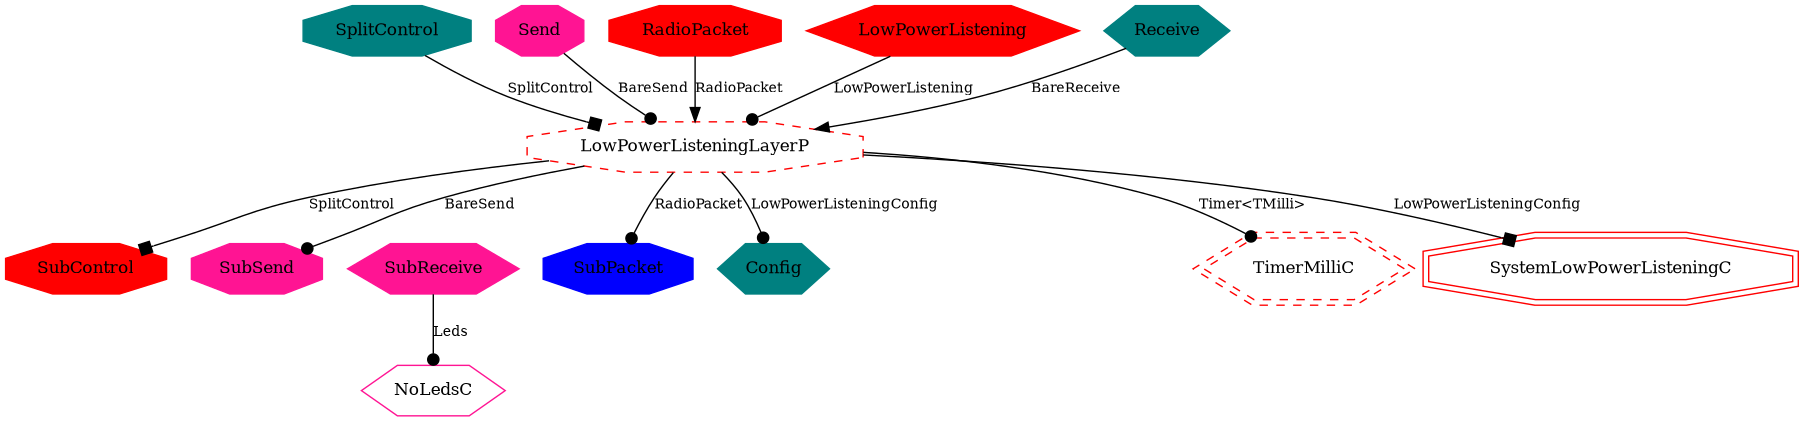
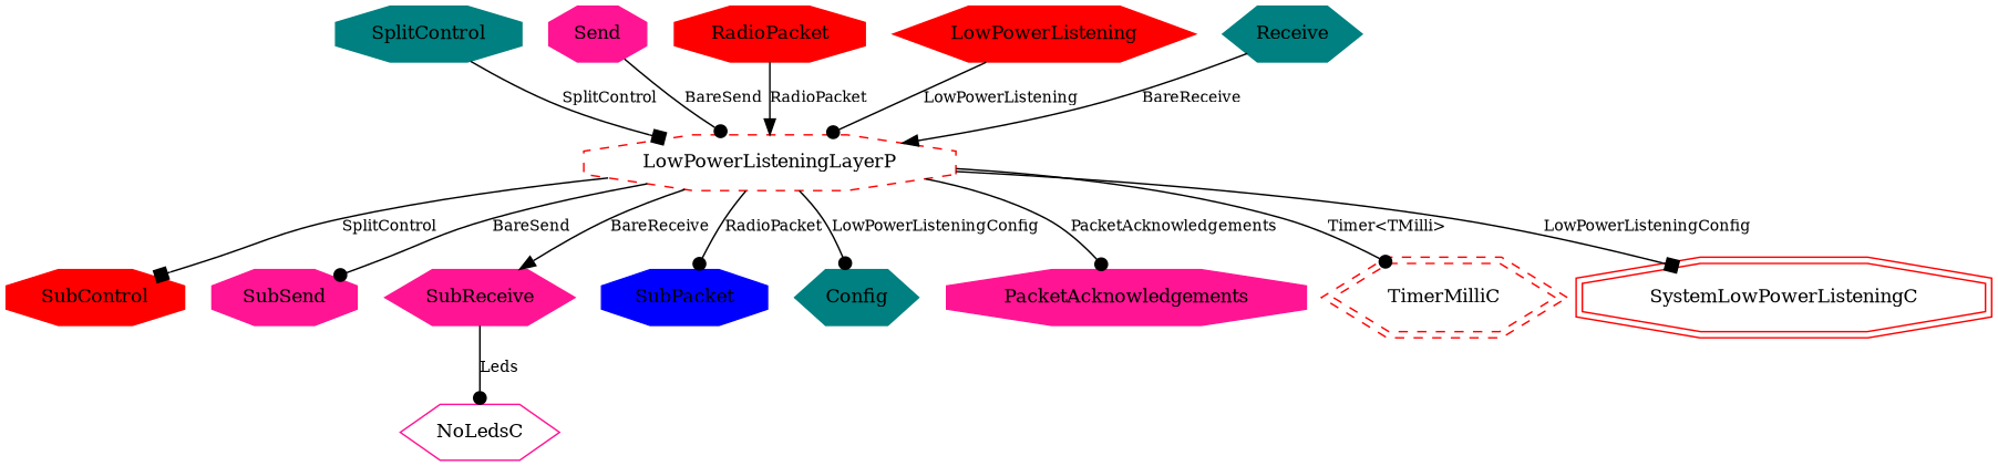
  digraph {
    node [color=red fontsize=12 shape=octagon style=filled]
    edge [arrowhead=dot fontsize=10]
    n1 [color=teal label=SplitControl]
    n2 [label=LowPowerListeningLayerP style=dashed]
    n3 [label=SubControl]
    n4 [color=deeppink label=SubSend]
    n5 [color=deeppink label=SubReceive shape=hexagon]
    n6 [color=blue label=SubPacket]
    n7 [color=teal label=Config shape=hexagon]
+   n8 [color=deeppink label=PacketAcknowledgements]
    n9 [label=TimerMilliC peripheries=2 shape=hexagon style=dashed]
    SystemLowPowerListeningC [peripheries=2 style=""]
    NoLedsC [color=deeppink shape=hexagon style=""]
    n12 [color=deeppink label=Send]
    n13 [label=RadioPacket]
    n14 [label=LowPowerListening shape=hexagon]
    n15 [color=teal label=Receive shape=hexagon]
    n1 -> n2 [arrowhead=box label=SplitControl]
    n2 -> n3 [arrowhead=box label=SplitControl]
    n2 -> n4 [label=BareSend]
+   n2 -> n5 [arrowhead=normal label=BareReceive]
    n2 -> n6 [label=RadioPacket]
    n2 -> n7 [label=LowPowerListeningConfig]
+   n2 -> n8 [label=PacketAcknowledgements]
    n2 -> n9 [label="Timer<TMilli>"]
    n2 -> SystemLowPowerListeningC [arrowhead=box label=LowPowerListeningConfig]
    n5 -> NoLedsC [label=Leds]
    n12 -> n2 [label=BareSend]
    n13 -> n2 [arrowhead=normal label=RadioPacket]
    n14 -> n2 [label=LowPowerListening]
    n15 -> n2 [arrowhead=normal label=BareReceive]
  }
